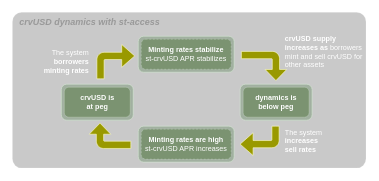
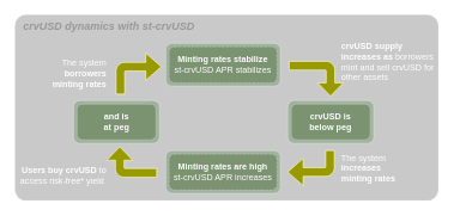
  <mxCell id="0" />
  <mxCell id="1" parent="0" />
  <mxCell id="2" value="" style="rounded=1;whiteSpace=wrap;html=1;arcSize=6;opacity=30;fillColor=#4D4D4D;strokeColor=#FFFFFF;" parent="1" vertex="1"><mxGeometry x="20" y="20" width="590" height="260" as="geometry" /></mxCell>
  <mxCell id="3" value="" style="rounded=1;whiteSpace=wrap;html=1;strokeWidth=1;fillColor=#A1B0A0;fontStyle=1;strokeColor=#D5E8D4;" parent="1" vertex="1"><mxGeometry x="230" y="60" width="160" height="60" as="geometry" /></mxCell>
  <mxCell id="4" value="" style="rounded=1;whiteSpace=wrap;html=1;strokeWidth=1;fillColor=#A1B0A0;fontStyle=1;strokeColor=#D5E8D4;" parent="1" vertex="1"><mxGeometry x="230" y="210" width="160" height="60" as="geometry" /></mxCell>
  <mxCell id="5" value="" style="rounded=1;whiteSpace=wrap;html=1;strokeWidth=1;fillColor=#A1B0A0;fontStyle=1;strokeColor=#D5E8D4;" parent="1" vertex="1"><mxGeometry x="400" y="140" width="120" height="60" as="geometry" /></mxCell>
  <mxCell id="6" value="" style="rounded=1;whiteSpace=wrap;html=1;strokeWidth=1;fillColor=#A1B0A0;fontStyle=1;strokeColor=#D5E8D4;" parent="1" vertex="1"><mxGeometry x="101.6" y="140" width="120" height="60" as="geometry" /></mxCell>
  <mxCell id="7" value="" style="html=1;shadow=0;dashed=0;align=center;verticalAlign=middle;shape=mxgraph.arrows2.bendArrow;dy=6.06;dx=18.51;notch=0;arrowHead=35.89;rounded=1;rotation=90;fillColor=#999900;fontColor=default;strokeColor=#FFFFCC;" parent="1" vertex="1"><mxGeometry x="415.53" y="71.83" width="48.68" height="75.53" as="geometry" /></mxCell>
  <mxCell id="8" value="" style="html=1;shadow=0;dashed=0;align=center;verticalAlign=middle;shape=mxgraph.arrows2.bendArrow;dy=6;dx=21.6;notch=0;arrowHead=38;rounded=1;rotation=-180;fillColor=#999900;fontColor=default;strokeColor=#FFFFCC;" parent="1" vertex="1"><mxGeometry x="400" y="210" width="65" height="49" as="geometry" /></mxCell>
  <mxCell id="9" value="&lt;b style=&quot;border-color: var(--border-color); text-align: right;&quot;&gt;crvUSD supply increases as&lt;/b&gt;&amp;nbsp;borrowers mint and sell crvUSD for other assets" style="text;html=1;strokeColor=none;fillColor=none;align=left;verticalAlign=middle;whiteSpace=wrap;rounded=0;fontColor=#FFFFFF;" parent="1" vertex="1"><mxGeometry x="473.4" y="50.7" width="136.6" height="70" as="geometry" /></mxCell>
- <mxCell id="10" value="The system &lt;b&gt;increases sell rates&lt;/b&gt;" style="text;html=1;strokeColor=none;fillColor=none;align=left;verticalAlign=middle;whiteSpace=wrap;rounded=0;fontColor=#FFFFFF;" parent="1" vertex="1"><mxGeometry x="473.4" y="200" width="80" height="70" as="geometry" /></mxCell>
+ <mxCell id="10" value="The system &lt;b&gt;increases minting rates&lt;/b&gt;" style="text;html=1;strokeColor=none;fillColor=none;align=left;verticalAlign=middle;whiteSpace=wrap;rounded=0;fontColor=#FFFFFF;" parent="1" vertex="1"><mxGeometry x="473.4" y="200" width="80" height="70" as="geometry" /></mxCell>
+ <mxCell id="11" value="&lt;b&gt;Users buy crvUSD&lt;/b&gt; to access risk-free* yield&amp;nbsp;" style="text;html=1;strokeColor=none;fillColor=none;align=right;verticalAlign=middle;whiteSpace=wrap;rounded=0;fontColor=#FFFFFF;" parent="1" vertex="1"><mxGeometry x="20" y="220" width="130" height="50" as="geometry" /></mxCell>
  <mxCell id="12" value="The system &lt;b&gt;borrowers minting rates&lt;/b&gt;" style="text;html=1;strokeColor=none;fillColor=none;align=right;verticalAlign=middle;whiteSpace=wrap;rounded=0;fontColor=#FFFFFF;" parent="1" vertex="1"><mxGeometry x="70" y="67.41" width="80" height="70" as="geometry" /></mxCell>
  <mxCell id="13" value="" style="html=1;shadow=0;dashed=0;align=center;verticalAlign=middle;shape=mxgraph.arrows2.bendArrow;dy=6.06;dx=18.51;notch=0;arrowHead=35.89;rounded=1;rotation=-90;fillColor=#999900;fontColor=default;strokeColor=#FFFFCC;" parent="1" vertex="1"><mxGeometry x="161.75" y="191.37" width="42.3" height="69.38" as="geometry" /></mxCell>
  <mxCell id="14" value="" style="html=1;shadow=0;dashed=0;align=center;verticalAlign=middle;shape=mxgraph.arrows2.bendArrow;dy=6;dx=21.6;notch=0;arrowHead=38;rounded=1;rotation=0;fillColor=#999900;strokeColor=#FFFFCC;" parent="1" vertex="1"><mxGeometry x="161" y="73.82" width="63" height="57.18" as="geometry" /></mxCell>
- <mxCell id="15" value="&lt;font&gt;crvUSD dynamics with st-access&amp;nbsp;&lt;/font&gt;" style="text;html=1;strokeColor=none;fillColor=none;align=left;verticalAlign=middle;whiteSpace=wrap;rounded=0;fontStyle=3;fontSize=15;fontColor=#999999;" parent="1" vertex="1"><mxGeometry x="30" y="20.7" width="250" height="30" as="geometry" /></mxCell>
+ <mxCell id="15" value="&lt;font&gt;crvUSD dynamics with st-crvUSD&amp;nbsp;&lt;/font&gt;" style="text;html=1;strokeColor=none;fillColor=none;align=left;verticalAlign=middle;whiteSpace=wrap;rounded=0;fontStyle=3;fontSize=15;fontColor=#999999;" parent="1" vertex="1"><mxGeometry x="30" y="20.7" width="250" height="30" as="geometry" /></mxCell>
  <mxCell id="16" value="&lt;b&gt;Minting rates stabilize&lt;/b&gt;&lt;br&gt;st-crvUSD APR stabilizes" style="rounded=1;whiteSpace=wrap;html=1;fillColor=#577844;strokeColor=#D5E8D4;opacity=50;fontColor=#FFFFFF;dashed=1;" parent="1" vertex="1"><mxGeometry x="235" y="65" width="150" height="50" as="geometry" /></mxCell>
  <mxCell id="17" value="&lt;b&gt;Minting rates are high&lt;/b&gt;&lt;br&gt;st-crvUSD APR increases" style="rounded=1;whiteSpace=wrap;html=1;fillColor=#577844;strokeColor=#D5E8D4;opacity=50;fontColor=#FFFFFF;dashed=1;" parent="1" vertex="1"><mxGeometry x="235" y="215" width="150" height="50" as="geometry" /></mxCell>
- <mxCell id="18" value="&lt;b&gt;dynamics is&lt;br&gt;below peg&lt;/b&gt;" style="rounded=1;whiteSpace=wrap;html=1;fillColor=#577844;strokeColor=#D5E8D4;opacity=50;fontColor=#FFFFFF;" parent="1" vertex="1"><mxGeometry x="405" y="145" width="110" height="50" as="geometry" /></mxCell>
- <mxCell id="19" value="&lt;b&gt;crvUSD is&lt;br&gt;at peg&lt;/b&gt;" style="rounded=1;whiteSpace=wrap;html=1;fillColor=#577844;strokeColor=#D5E8D4;opacity=50;fontColor=#FFFFFF;" parent="1" vertex="1"><mxGeometry x="106.6" y="145" width="110" height="50" as="geometry" /></mxCell>
+ <mxCell id="18" value="&lt;b&gt;crvUSD is&lt;br&gt;below peg&lt;/b&gt;" style="rounded=1;whiteSpace=wrap;html=1;fillColor=#577844;strokeColor=#D5E8D4;opacity=50;fontColor=#FFFFFF;" parent="1" vertex="1"><mxGeometry x="405" y="145" width="110" height="50" as="geometry" /></mxCell>
+ <mxCell id="19" value="&lt;b&gt;and is&lt;br&gt;at peg&lt;/b&gt;" style="rounded=1;whiteSpace=wrap;html=1;fillColor=#577844;strokeColor=#D5E8D4;opacity=50;fontColor=#FFFFFF;" parent="1" vertex="1"><mxGeometry x="106.6" y="145" width="110" height="50" as="geometry" /></mxCell>
